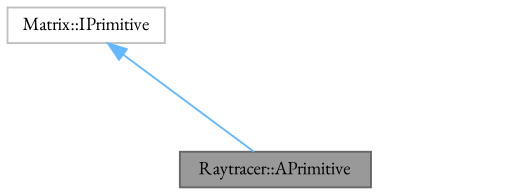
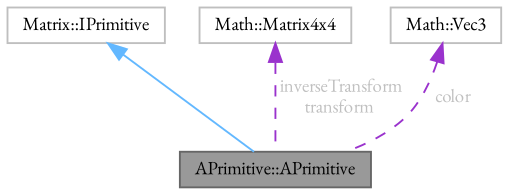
  digraph {
    fontname="EB Garamond"
    node [color=grey75 fillcolor=white fontname="EB Garamond" fontsize=10 shape=box style=filled]
    edge [color=darkorchid3 dir=back fontname="EB Garamond" fontsize=10 labelfontname=Helvetica labelfontsize=10 style=dashed fontcolor=grey]
-   n1 [color=gray40 fillcolor=grey60 fontcolor=black height=0.2 label="Raytracer::APrimitive" width=0.4]
+   n1 [color=gray40 fillcolor=grey60 fontcolor=black height=0.2 label="APrimitive::APrimitive" width=0.4]
    n2 [height=0.2 label="Matrix::IPrimitive" width=0.4]
+   n3 [height=0.2 label="Math::Matrix4x4" width=0.4]
+   n4 [height=0.2 label="Math::Vec3" width=0.4]
    n2 -> n1 [color=steelblue1 style=solid fontcolor=""]
+   n3 -> n1 [label=" inverseTransform\ntransform"]
+   n4 -> n1 [label=" color"]
  }
